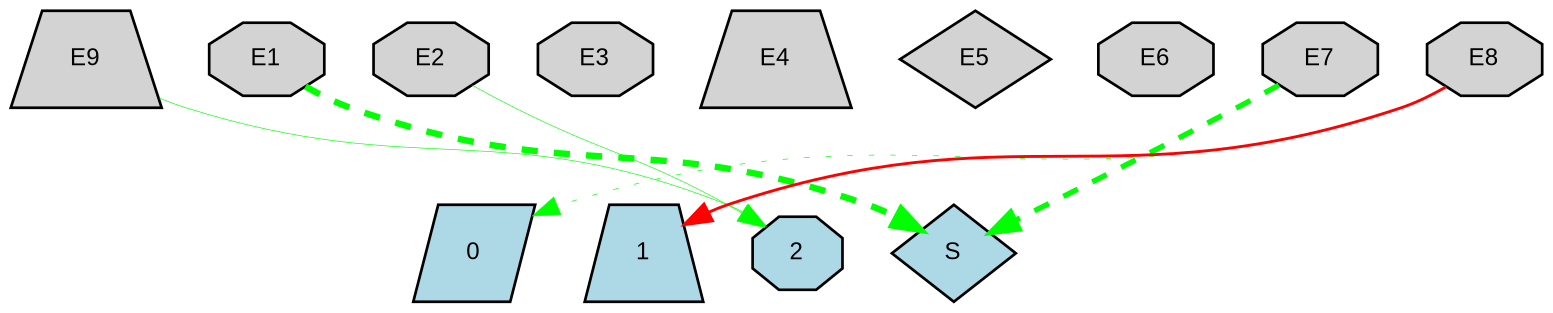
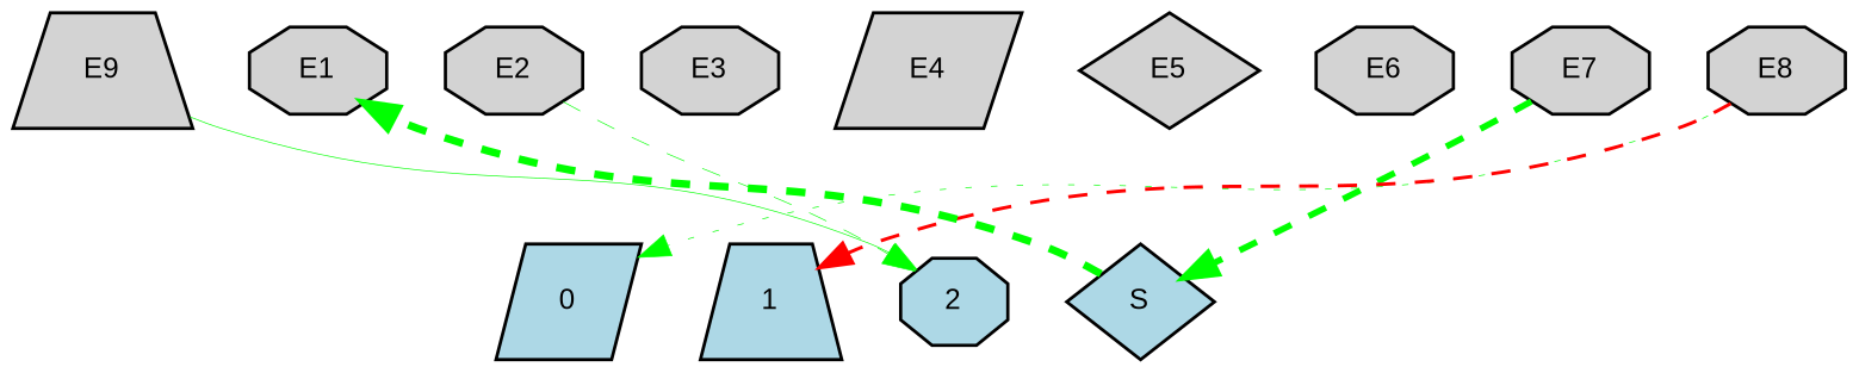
  digraph {
    fontname="Liberation Sans"
    node [fillcolor=lightgray fontname="Liberation Sans" fontsize=9 shape=octagon style=filled]
    edge [fontname="Liberation Sans" style=invis]
    n1 [height=0.2 label=E9 shape=trapezium width=0.2]
    E1 [height=0.2 width=0.2]
    E2 [height=0.2 width=0.2]
    E3 [height=0.2 width=0.2]
-   E4 [height=0.2 shape=trapezium width=0.2]
+   E4 [height=0.2 shape=parallelogram width=0.2]
    E5 [height=0.2 shape=diamond width=0.2]
    E6 [height=0.2 width=0.2]
    E7 [height=0.2 width=0.2]
    E8 [height=0.2 width=0.2]
    0 [fillcolor=lightblue height=0.2 shape=parallelogram width=0.2]
    1 [fillcolor=lightblue height=0.2 shape=trapezium width=0.2]
    2 [fillcolor=lightblue height=0.2 width=0.2]
    S [fillcolor=lightblue height=0.2 shape=diamond width=0.2]
    subgraph sub_1 {
      rank=source
      n1
      E1
      E2
      E3
      E4
      E5
      E6
      E7
      E8
    }
    subgraph sub_2 {
      rank=sink
      0
      1
      2
      S
    }
    n1 -> E1
    n1 -> 2 [color=green penwidth=0.23628089532527882 style=solid]
    E1 -> E2
-   E1 -> S [color=green penwidth=2.380436673921959 style=dashed]
+   S -> E1 [color=green penwidth=2.380436673921959 style=dashed]
    E2 -> E3
-   E2 -> 2 [color=green penwidth=0.22949323110640646 style=solid]
+   E2 -> 2 [color=green penwidth=0.22949323110640646 style=dashed]
    E3 -> E4
    E4 -> E5
    E5 -> E6
    E6 -> E7
    E7 -> E8
    E7 -> S [color=green penwidth=1.979928163951036 style=dashed]
    E8 -> 0 [color=green penwidth=0.24359218766785043 style=dotted]
-   E8 -> 1 [color=red penwidth=1.0614343504954287 style=solid]
+   E8 -> 1 [color=red penwidth=1.0614343504954287 style=dashed]
    0 -> 1
    1 -> 2
    2 -> S
  }
